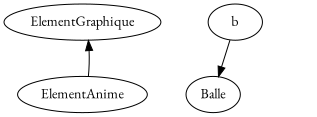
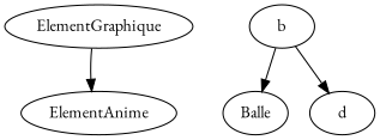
  digraph {
    fontname="EB Garamond"
    node [fontname="EB Garamond"]
    edge [fontname="EB Garamond"]
    ElementGraphique
    ElementAnime
    b
    Balle
-   ElementAnime -> ElementGraphique
+   d
+   ElementGraphique -> ElementAnime
    b -> Balle
+   b -> d
  }
